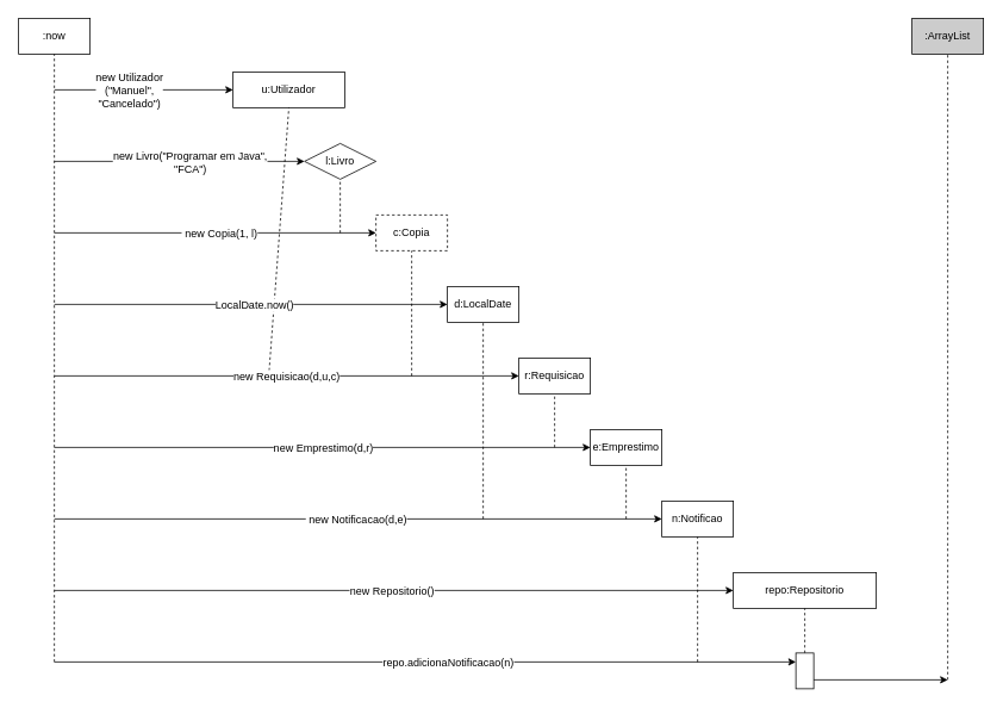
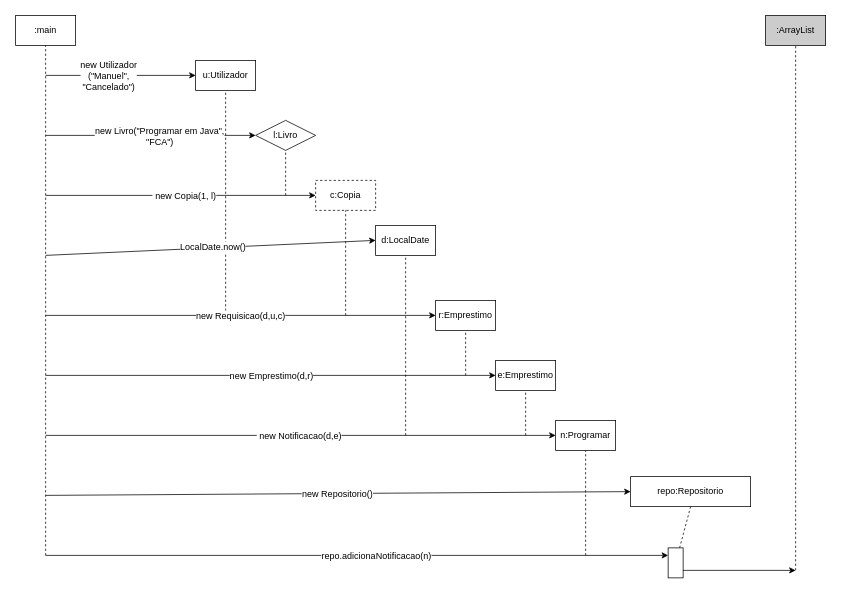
  <mxCell id="0" />
  <mxCell id="1" parent="0" />
- <mxCell id="2" value=":now" style="rounded=0;whiteSpace=wrap;html=1;" parent="1" vertex="1"><mxGeometry x="20" y="20" width="80" height="40" as="geometry" /></mxCell>
- <mxCell id="3" value="u:Utilizador" style="rounded=0;whiteSpace=wrap;html=1;" parent="1" vertex="1"><mxGeometry x="260" y="80" width="125" height="40" as="geometry" /></mxCell>
+ <mxCell id="2" value=":main" style="rounded=0;whiteSpace=wrap;html=1;" parent="1" vertex="1"><mxGeometry x="20" y="20" width="80" height="40" as="geometry" /></mxCell>
+ <mxCell id="3" value="u:Utilizador" style="rounded=0;whiteSpace=wrap;html=1;" parent="1" vertex="1"><mxGeometry x="260" y="80" width="80" height="40" as="geometry" /></mxCell>
  <mxCell id="4" value="l:Livro" style="rhombus;whiteSpace=wrap;html=1;" parent="1" vertex="1"><mxGeometry x="340" y="160" width="80" height="40" as="geometry" /></mxCell>
  <mxCell id="5" value="c:Copia" style="rounded=0;whiteSpace=wrap;html=1;dashed=1;" parent="1" vertex="1"><mxGeometry x="420" y="240" width="80" height="40" as="geometry" /></mxCell>
- <mxCell id="6" value="d:LocalDate" style="rounded=0;whiteSpace=wrap;html=1;" parent="1" vertex="1"><mxGeometry x="500" y="320" width="80" height="40" as="geometry" /></mxCell>
- <mxCell id="7" value="r:Requisicao" style="rounded=0;whiteSpace=wrap;html=1;" parent="1" vertex="1"><mxGeometry x="580" y="400" width="80" height="40" as="geometry" /></mxCell>
+ <mxCell id="6" value="d:LocalDate" style="rounded=0;whiteSpace=wrap;html=1;" parent="1" vertex="1"><mxGeometry x="500" y="300" width="80" height="40" as="geometry" /></mxCell>
+ <mxCell id="7" value="r:Emprestimo" style="rounded=0;whiteSpace=wrap;html=1;" parent="1" vertex="1"><mxGeometry x="580" y="400" width="80" height="40" as="geometry" /></mxCell>
  <mxCell id="8" value="e:Emprestimo" style="rounded=0;whiteSpace=wrap;html=1;" parent="1" vertex="1"><mxGeometry x="660" y="480" width="80" height="40" as="geometry" /></mxCell>
- <mxCell id="9" value="n:Notificao" style="rounded=0;whiteSpace=wrap;html=1;" parent="1" vertex="1"><mxGeometry x="740" y="560" width="80" height="40" as="geometry" /></mxCell>
- <mxCell id="10" value="repo:Repositorio" style="rounded=0;whiteSpace=wrap;html=1;" parent="1" vertex="1"><mxGeometry x="820" y="640" width="160" height="40" as="geometry" /></mxCell>
+ <mxCell id="9" value="n:Programar" style="rounded=0;whiteSpace=wrap;html=1;" parent="1" vertex="1"><mxGeometry x="740" y="560" width="80" height="40" as="geometry" /></mxCell>
+ <mxCell id="10" value="repo:Repositorio" style="rounded=0;whiteSpace=wrap;html=1;" parent="1" vertex="1"><mxGeometry x="840" y="635" width="160" height="40" as="geometry" /></mxCell>
  <mxCell id="11" value=":ArrayList" style="rounded=0;whiteSpace=wrap;html=1;fillColor=#CCCCCC;" parent="1" vertex="1"><mxGeometry x="1020" y="20" width="80" height="40" as="geometry" /></mxCell>
  <mxCell id="12" value="" style="endArrow=none;dashed=1;html=1;entryX=0.5;entryY=1;entryDx=0;entryDy=0;" parent="1" target="2" edge="1"><mxGeometry width="50" height="50" relative="1" as="geometry"><mxPoint x="60" y="740" as="sourcePoint" /><mxPoint x="170" y="250" as="targetPoint" /></mxGeometry></mxCell>
  <mxCell id="13" value="" style="endArrow=none;dashed=1;html=1;entryX=0.5;entryY=1;entryDx=0;entryDy=0;" parent="1" target="3" edge="1"><mxGeometry width="50" height="50" relative="1" as="geometry"><mxPoint x="300" y="420" as="sourcePoint" /><mxPoint x="320" y="310" as="targetPoint" /></mxGeometry></mxCell>
  <mxCell id="14" value="" style="endArrow=none;dashed=1;html=1;entryX=0.5;entryY=1;entryDx=0;entryDy=0;" parent="1" target="4" edge="1"><mxGeometry width="50" height="50" relative="1" as="geometry"><mxPoint x="380" y="260" as="sourcePoint" /><mxPoint x="380" y="390" as="targetPoint" /></mxGeometry></mxCell>
  <mxCell id="15" value="" style="endArrow=none;dashed=1;html=1;entryX=0.5;entryY=1;entryDx=0;entryDy=0;" parent="1" target="5" edge="1"><mxGeometry width="50" height="50" relative="1" as="geometry"><mxPoint x="460" y="420" as="sourcePoint" /><mxPoint x="420" y="440" as="targetPoint" /></mxGeometry></mxCell>
  <mxCell id="16" value="" style="endArrow=none;dashed=1;html=1;entryX=0.5;entryY=1;entryDx=0;entryDy=0;" parent="1" target="6" edge="1"><mxGeometry width="50" height="50" relative="1" as="geometry"><mxPoint x="540" y="580" as="sourcePoint" /><mxPoint x="550" y="370" as="targetPoint" /></mxGeometry></mxCell>
  <mxCell id="17" value="" style="endArrow=none;dashed=1;html=1;entryX=0.5;entryY=1;entryDx=0;entryDy=0;" parent="1" target="7" edge="1"><mxGeometry width="50" height="50" relative="1" as="geometry"><mxPoint x="620" y="500" as="sourcePoint" /><mxPoint x="650" y="480" as="targetPoint" /></mxGeometry></mxCell>
  <mxCell id="18" value="" style="endArrow=none;dashed=1;html=1;entryX=0.5;entryY=1;entryDx=0;entryDy=0;" parent="1" target="8" edge="1"><mxGeometry width="50" height="50" relative="1" as="geometry"><mxPoint x="700" y="580" as="sourcePoint" /><mxPoint x="810" y="500" as="targetPoint" /></mxGeometry></mxCell>
  <mxCell id="19" value="" style="endArrow=none;dashed=1;html=1;entryX=0.5;entryY=1;entryDx=0;entryDy=0;" parent="1" target="9" edge="1"><mxGeometry width="50" height="50" relative="1" as="geometry"><mxPoint x="780" y="740" as="sourcePoint" /><mxPoint x="740" y="140" as="targetPoint" /></mxGeometry></mxCell>
  <mxCell id="20" value="" style="endArrow=none;dashed=1;html=1;entryX=0.5;entryY=1;entryDx=0;entryDy=0;" parent="1" source="38" target="10" edge="1"><mxGeometry width="50" height="50" relative="1" as="geometry"><mxPoint x="900" y="580" as="sourcePoint" /><mxPoint x="890" y="140" as="targetPoint" /></mxGeometry></mxCell>
  <mxCell id="21" value="" style="endArrow=none;dashed=1;html=1;entryX=0.5;entryY=1;entryDx=0;entryDy=0;" parent="1" target="11" edge="1"><mxGeometry width="50" height="50" relative="1" as="geometry"><mxPoint x="1060" y="760" as="sourcePoint" /><mxPoint x="1030" y="60" as="targetPoint" /></mxGeometry></mxCell>
  <mxCell id="22" value="" style="endArrow=classic;html=1;entryX=0;entryY=0.5;entryDx=0;entryDy=0;" parent="1" edge="1" target="3"><mxGeometry width="50" height="50" relative="1" as="geometry"><mxPoint x="60" y="100" as="sourcePoint" /><mxPoint x="160" y="100" as="targetPoint" /></mxGeometry></mxCell>
  <mxCell id="23" value="new Utilizador&lt;br&gt;(&quot;Manuel&quot;,&lt;br&gt;&quot;Cancelado&quot;)" style="text;html=1;resizable=0;points=[];align=center;verticalAlign=middle;labelBackgroundColor=#ffffff;" parent="22" vertex="1" connectable="0"><mxGeometry x="-0.34" y="-1" relative="1" as="geometry"><mxPoint x="17" y="-1" as="offset" /></mxGeometry></mxCell>
  <mxCell id="24" value="" style="endArrow=classic;html=1;entryX=0;entryY=0.5;entryDx=0;entryDy=0;" parent="1" edge="1" target="4"><mxGeometry width="50" height="50" relative="1" as="geometry"><mxPoint x="60" y="180" as="sourcePoint" /><mxPoint x="260" y="140" as="targetPoint" /></mxGeometry></mxCell>
  <mxCell id="25" value="new Livro(&quot;Programar em Java&quot;,&lt;br&gt;&quot;FCA&quot;)" style="text;html=1;resizable=0;points=[];align=center;verticalAlign=middle;labelBackgroundColor=#ffffff;" parent="24" vertex="1" connectable="0"><mxGeometry x="0.27" y="-1" relative="1" as="geometry"><mxPoint x="-27" y="-1" as="offset" /></mxGeometry></mxCell>
  <mxCell id="26" value="" style="endArrow=classic;html=1;entryX=0;entryY=0.5;entryDx=0;entryDy=0;" parent="1" edge="1" target="5"><mxGeometry width="50" height="50" relative="1" as="geometry"><mxPoint x="60" y="260" as="sourcePoint" /><mxPoint x="360" y="260" as="targetPoint" /></mxGeometry></mxCell>
  <mxCell id="27" value="&amp;nbsp;new Copia(1, l)" style="text;html=1;resizable=0;points=[];align=center;verticalAlign=middle;labelBackgroundColor=#ffffff;" parent="26" vertex="1" connectable="0"><mxGeometry x="0.12" y="-2" relative="1" as="geometry"><mxPoint x="-18" y="-2" as="offset" /></mxGeometry></mxCell>
  <mxCell id="28" value="" style="endArrow=classic;html=1;entryX=0;entryY=0.5;entryDx=0;entryDy=0;" parent="1" edge="1" target="6"><mxGeometry width="50" height="50" relative="1" as="geometry"><mxPoint x="60" y="340" as="sourcePoint" /><mxPoint x="460" y="300" as="targetPoint" /></mxGeometry></mxCell>
  <mxCell id="29" value="LocalDate.now()" style="text;html=1;resizable=0;points=[];align=center;verticalAlign=middle;labelBackgroundColor=#ffffff;" parent="28" vertex="1" connectable="0"><mxGeometry x="0.15" y="-1" relative="1" as="geometry"><mxPoint x="-30" y="-1" as="offset" /></mxGeometry></mxCell>
  <mxCell id="30" value="" style="endArrow=classic;html=1;entryX=0;entryY=0.5;entryDx=0;entryDy=0;" parent="1" edge="1" target="7"><mxGeometry width="50" height="50" relative="1" as="geometry"><mxPoint x="60" y="420" as="sourcePoint" /><mxPoint x="560" y="340" as="targetPoint" /></mxGeometry></mxCell>
  <mxCell id="31" value="new Requisicao(d,u,c)" style="text;html=1;resizable=0;points=[];align=center;verticalAlign=middle;labelBackgroundColor=#ffffff;" parent="30" vertex="1" connectable="0"><mxGeometry x="-0.056" y="-1" relative="1" as="geometry"><mxPoint x="14" y="-1" as="offset" /></mxGeometry></mxCell>
  <mxCell id="32" value="" style="endArrow=classic;html=1;entryX=0;entryY=0.5;entryDx=0;entryDy=0;" parent="1" edge="1" target="8"><mxGeometry width="50" height="50" relative="1" as="geometry"><mxPoint x="60" y="500" as="sourcePoint" /><mxPoint x="660" y="380" as="targetPoint" /></mxGeometry></mxCell>
  <mxCell id="33" value="new Emprestimo(d,r)" style="text;html=1;resizable=0;points=[];align=center;verticalAlign=middle;labelBackgroundColor=#ffffff;" parent="32" vertex="1" connectable="0"><mxGeometry x="0.063" y="2" relative="1" as="geometry"><mxPoint x="-19" y="2" as="offset" /></mxGeometry></mxCell>
  <mxCell id="34" value="" style="endArrow=classic;html=1;entryX=0;entryY=0.5;entryDx=0;entryDy=0;" parent="1" edge="1" target="9"><mxGeometry width="50" height="50" relative="1" as="geometry"><mxPoint x="60" y="580" as="sourcePoint" /><mxPoint x="760" y="420" as="targetPoint" /></mxGeometry></mxCell>
  <mxCell id="35" value="&amp;nbsp;new Notificacao(d,e)" style="text;html=1;resizable=0;points=[];align=center;verticalAlign=middle;labelBackgroundColor=#ffffff;" parent="34" vertex="1" connectable="0"><mxGeometry x="0.274" y="2" relative="1" as="geometry"><mxPoint x="-96" y="2" as="offset" /></mxGeometry></mxCell>
  <mxCell id="36" value="" style="endArrow=classic;html=1;entryX=0;entryY=0.5;entryDx=0;entryDy=0;" parent="1" edge="1" target="10"><mxGeometry width="50" height="50" relative="1" as="geometry"><mxPoint x="60" y="660" as="sourcePoint" /><mxPoint x="900" y="460" as="targetPoint" /></mxGeometry></mxCell>
  <mxCell id="37" value="new Repositorio()" style="text;html=1;resizable=0;points=[];align=center;verticalAlign=middle;labelBackgroundColor=#ffffff;" parent="36" vertex="1" connectable="0"><mxGeometry x="0.043" y="4" relative="1" as="geometry"><mxPoint x="-18" y="4" as="offset" /></mxGeometry></mxCell>
  <mxCell id="38" value="" style="rounded=0;whiteSpace=wrap;html=1;" parent="1" vertex="1"><mxGeometry x="890" y="730" width="20" height="40" as="geometry" /></mxCell>
  <mxCell id="39" value="" style="endArrow=classic;html=1;entryX=0;entryY=0.25;entryDx=0;entryDy=0;" parent="1" target="38" edge="1"><mxGeometry width="50" height="50" relative="1" as="geometry"><mxPoint x="60" y="740" as="sourcePoint" /><mxPoint x="420" y="640" as="targetPoint" /></mxGeometry></mxCell>
  <mxCell id="40" value="repo.adicionaNotificacao(n)" style="text;html=1;resizable=0;points=[];align=center;verticalAlign=middle;labelBackgroundColor=#ffffff;" parent="39" vertex="1" connectable="0"><mxGeometry x="0.072" y="-1" relative="1" as="geometry"><mxPoint x="-5" y="-1" as="offset" /></mxGeometry></mxCell>
  <mxCell id="41" value="" style="endArrow=classic;html=1;exitX=1;exitY=0.75;exitDx=0;exitDy=0;" parent="1" source="38" edge="1"><mxGeometry width="50" height="50" relative="1" as="geometry"><mxPoint x="810" y="640" as="sourcePoint" /><mxPoint x="1060" y="760" as="targetPoint" /></mxGeometry></mxCell>
